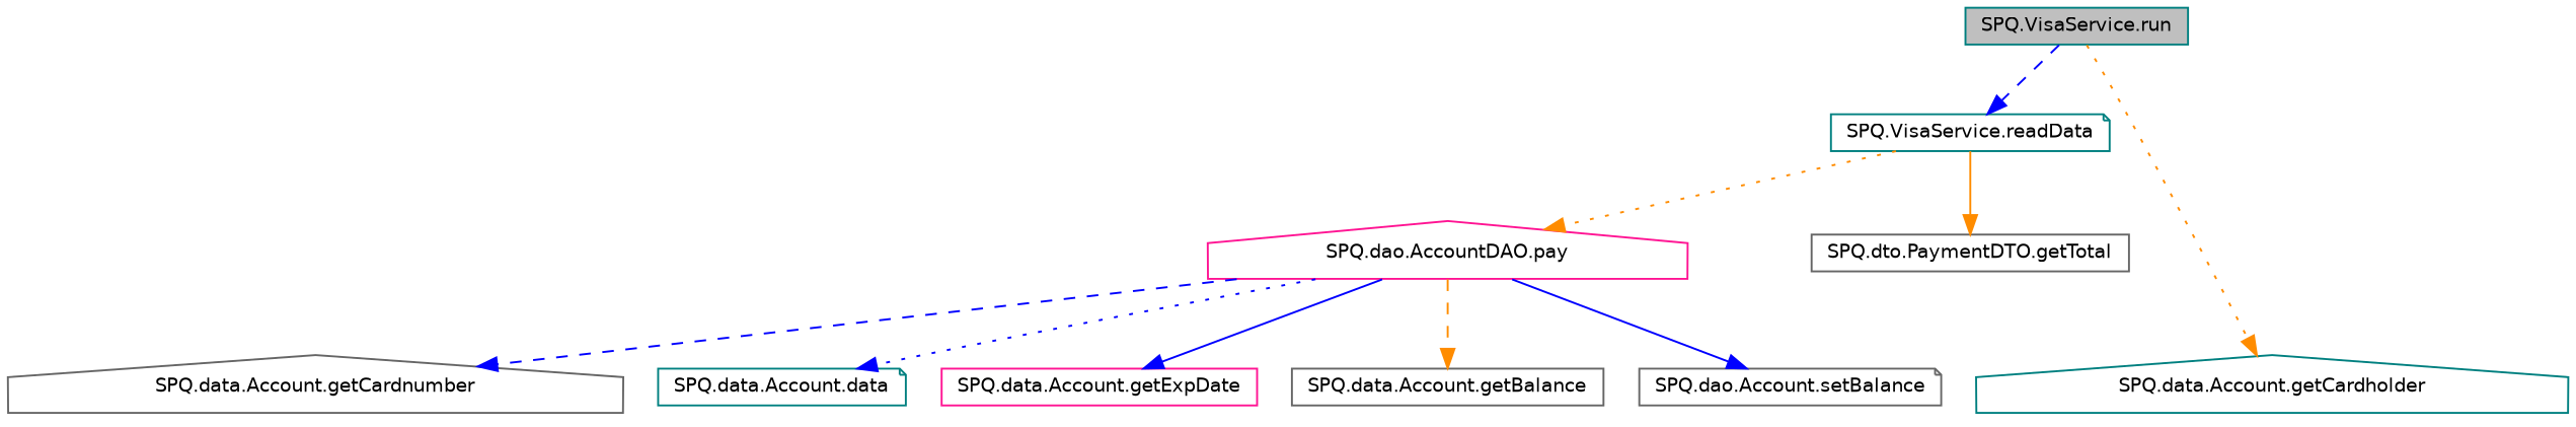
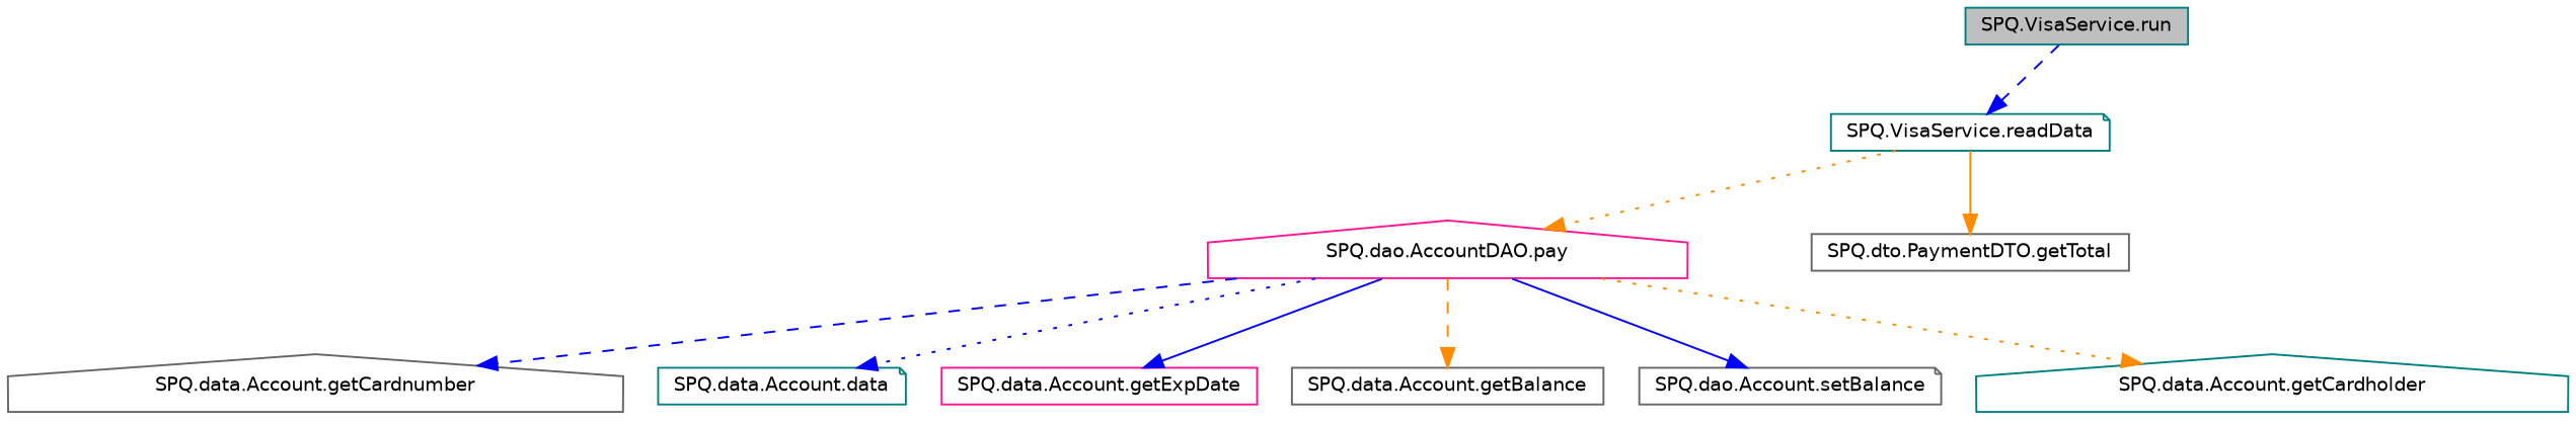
  digraph {
    rankdir=TB
    node [color=teal fillcolor=white fontname=Helvetica fontsize=10 shape=box style=filled]
    edge [color=blue fontname=Helvetica fontsize=10 labelfontname=Helvetica labelfontsize=10 style=dashed]
    n1 [fillcolor=grey75 fontcolor=black height=0.2 label="SPQ.VisaService.run" width=0.4]
    n2 [height=0.2 label="SPQ.VisaService.readData" shape=note width=0.4]
    n3 [color=deeppink height=0.2 label="SPQ.dao.AccountDAO.pay" shape=house width=0.4]
    n4 [color=gray40 height=0.2 label="SPQ.dto.PaymentDTO.getTotal" width=0.4]
    n5 [color=gray40 height=0.2 label="SPQ.data.Account.getCardnumber" shape=house width=0.4]
    n6 [height=0.2 label="SPQ.data.Account.data" shape=note width=0.4]
    n7 [height=0.2 label="SPQ.data.Account.getCardholder" shape=house width=0.4]
    n8 [color=deeppink height=0.2 label="SPQ.data.Account.getExpDate" width=0.4]
    n9 [color=gray40 height=0.2 label="SPQ.data.Account.getBalance" width=0.4]
    n10 [color=gray40 height=0.2 label="SPQ.dao.Account.setBalance" shape=note width=0.4]
    n1 -> n2
    n2 -> n3 [color=darkorange style=dotted]
    n2 -> n4 [color=darkorange style=solid]
    n3 -> n5
    n3 -> n6 [style=dotted]
-   n1 -> n7 [color=darkorange style=dotted]
+   n3 -> n7 [color=darkorange style=dotted]
    n3 -> n8 [style=solid]
    n3 -> n9 [color=darkorange]
    n3 -> n10 [style=solid]
  }
